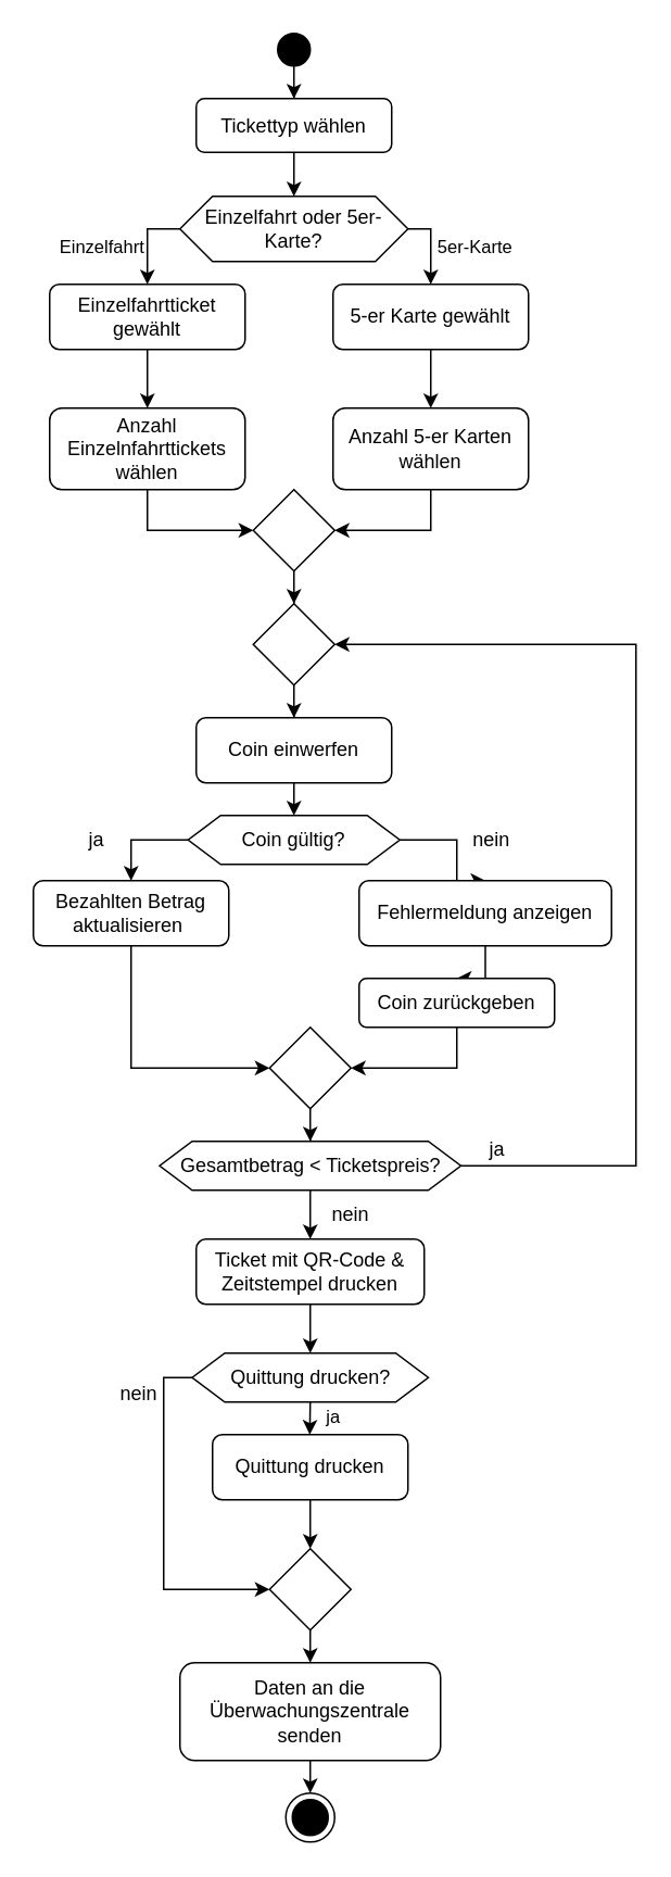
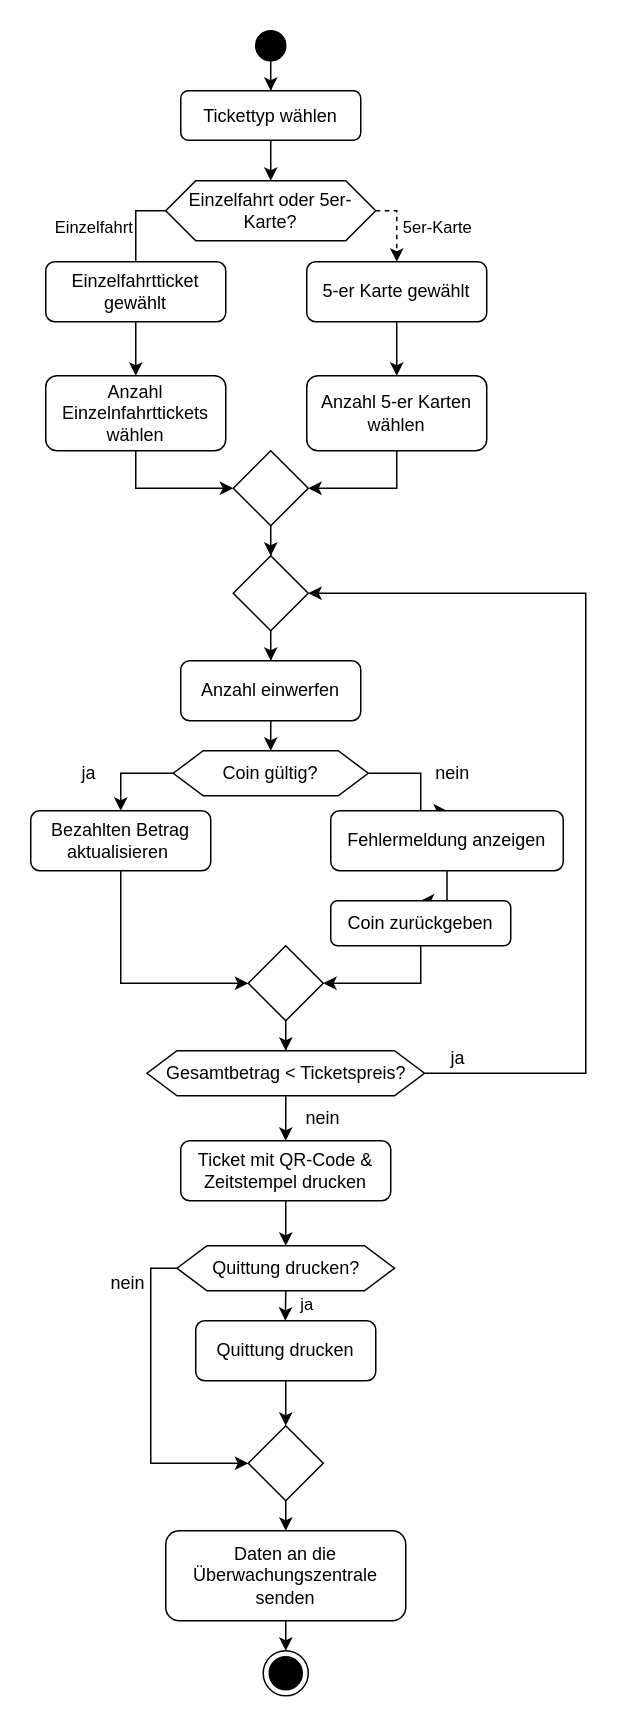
  <mxCell id="0" />
  <mxCell id="1" parent="0" />
  <mxCell id="2" style="edgeStyle=orthogonalEdgeStyle;rounded=0;orthogonalLoop=1;jettySize=auto;html=1;entryX=0.5;entryY=0;entryDx=0;entryDy=0;" parent="1" source="3" target="5" edge="1"><mxGeometry relative="1" as="geometry" /></mxCell>
  <mxCell id="3" value="" style="ellipse;whiteSpace=wrap;html=1;aspect=fixed;fillColor=#000000;" parent="1" vertex="1"><mxGeometry x="170" y="20" width="20" height="20" as="geometry" /></mxCell>
  <mxCell id="4" style="edgeStyle=orthogonalEdgeStyle;rounded=0;orthogonalLoop=1;jettySize=auto;html=1;entryX=0.5;entryY=0;entryDx=0;entryDy=0;" parent="1" source="5" target="14" edge="1"><mxGeometry relative="1" as="geometry" /></mxCell>
  <mxCell id="5" value="Tickettyp wählen" style="rounded=1;whiteSpace=wrap;html=1;" parent="1" vertex="1"><mxGeometry x="120" y="60" width="120" height="33" as="geometry" /></mxCell>
  <mxCell id="6" style="edgeStyle=orthogonalEdgeStyle;rounded=0;orthogonalLoop=1;jettySize=auto;html=1;" parent="1" source="7" edge="1"><mxGeometry relative="1" as="geometry"><mxPoint x="90" y="250" as="targetPoint" /></mxGeometry></mxCell>
  <mxCell id="7" value="Einzelfahrtticket gewählt" style="rounded=1;whiteSpace=wrap;html=1;" parent="1" vertex="1"><mxGeometry x="30" y="174" width="120" height="40" as="geometry" /></mxCell>
  <mxCell id="8" style="edgeStyle=orthogonalEdgeStyle;rounded=0;orthogonalLoop=1;jettySize=auto;html=1;" parent="1" source="9" edge="1"><mxGeometry relative="1" as="geometry"><mxPoint x="264" y="250" as="targetPoint" /></mxGeometry></mxCell>
  <mxCell id="9" value="5-er Karte gewählt" style="rounded=1;whiteSpace=wrap;html=1;" parent="1" vertex="1"><mxGeometry x="204" y="174" width="120" height="40" as="geometry" /></mxCell>
- <mxCell id="10" style="edgeStyle=orthogonalEdgeStyle;rounded=0;orthogonalLoop=1;jettySize=auto;html=1;entryX=0.5;entryY=0;entryDx=0;entryDy=0;exitX=1;exitY=0.5;exitDx=0;exitDy=0;" parent="1" source="14" target="9" edge="1"><mxGeometry relative="1" as="geometry"><Array as="points"><mxPoint x="264" y="140" /></Array></mxGeometry></mxCell>
+ <mxCell id="10" style="edgeStyle=orthogonalEdgeStyle;rounded=0;orthogonalLoop=1;jettySize=auto;html=1;entryX=0.5;entryY=0;entryDx=0;entryDy=0;exitX=1;exitY=0.5;exitDx=0;exitDy=0;dashed=1;" parent="1" source="14" target="9" edge="1"><mxGeometry relative="1" as="geometry"><Array as="points"><mxPoint x="264" y="140" /></Array></mxGeometry></mxCell>
  <mxCell id="11" value="5er-Karte" style="edgeLabel;html=1;align=center;verticalAlign=middle;resizable=0;points=[];" vertex="1" connectable="0" parent="10"><mxGeometry x="-0.109" y="2" relative="1" as="geometry"><mxPoint x="24" y="3" as="offset" /></mxGeometry></mxCell>
- <mxCell id="12" style="edgeStyle=orthogonalEdgeStyle;rounded=0;orthogonalLoop=1;jettySize=auto;html=1;entryX=0.5;entryY=0;entryDx=0;entryDy=0;exitX=0;exitY=0.5;exitDx=0;exitDy=0;" parent="1" source="14" target="7" edge="1"><mxGeometry relative="1" as="geometry"><Array as="points"><mxPoint x="90" y="140" /></Array></mxGeometry></mxCell>
+ <mxCell id="12" style="edgeStyle=orthogonalEdgeStyle;rounded=0;orthogonalLoop=1;jettySize=auto;html=1;entryX=0.5;entryY=0;entryDx=0;entryDy=0;exitX=0;exitY=0.5;exitDx=0;exitDy=0;endArrow=none;" parent="1" source="14" target="7" edge="1"><mxGeometry relative="1" as="geometry"><Array as="points"><mxPoint x="90" y="140" /></Array></mxGeometry></mxCell>
  <mxCell id="13" value="Einzelfahrt" style="edgeLabel;html=1;align=center;verticalAlign=middle;resizable=0;points=[];" vertex="1" connectable="0" parent="12"><mxGeometry x="-0.281" relative="1" as="geometry"><mxPoint x="-30" y="10" as="offset" /></mxGeometry></mxCell>
  <mxCell id="14" value="Einzelfahrt oder 5er-Karte?" style="shape=hexagon;perimeter=hexagonPerimeter2;whiteSpace=wrap;html=1;fixedSize=1;" parent="1" vertex="1"><mxGeometry x="110" y="120" width="140" height="40" as="geometry" /></mxCell>
  <mxCell id="15" style="edgeStyle=orthogonalEdgeStyle;rounded=0;orthogonalLoop=1;jettySize=auto;html=1;entryX=1;entryY=0.5;entryDx=0;entryDy=0;" parent="1" source="16" target="20" edge="1"><mxGeometry relative="1" as="geometry" /></mxCell>
  <mxCell id="16" value="Anzahl 5-er Karten wählen" style="rounded=1;whiteSpace=wrap;html=1;" parent="1" vertex="1"><mxGeometry x="204" y="250" width="120" height="50" as="geometry" /></mxCell>
  <mxCell id="17" style="edgeStyle=orthogonalEdgeStyle;rounded=0;orthogonalLoop=1;jettySize=auto;html=1;entryX=0;entryY=0.5;entryDx=0;entryDy=0;exitX=0.5;exitY=1;exitDx=0;exitDy=0;" parent="1" source="18" target="20" edge="1"><mxGeometry relative="1" as="geometry"><Array as="points"><mxPoint x="90" y="325" /></Array></mxGeometry></mxCell>
  <mxCell id="18" value="Anzahl Einzelnfahrttickets wählen" style="rounded=1;whiteSpace=wrap;html=1;" parent="1" vertex="1"><mxGeometry x="30" y="250" width="120" height="50" as="geometry" /></mxCell>
  <mxCell id="19" style="edgeStyle=orthogonalEdgeStyle;rounded=0;orthogonalLoop=1;jettySize=auto;html=1;entryX=0.5;entryY=0;entryDx=0;entryDy=0;" parent="1" source="20" target="22" edge="1"><mxGeometry relative="1" as="geometry" /></mxCell>
  <mxCell id="20" value="" style="rhombus;whiteSpace=wrap;html=1;" parent="1" vertex="1"><mxGeometry x="155" y="300" width="50" height="50" as="geometry" /></mxCell>
  <mxCell id="21" style="edgeStyle=orthogonalEdgeStyle;rounded=0;orthogonalLoop=1;jettySize=auto;html=1;entryX=0.5;entryY=0;entryDx=0;entryDy=0;" parent="1" source="22" target="24" edge="1"><mxGeometry relative="1" as="geometry"><mxPoint x="180" y="450" as="targetPoint" /></mxGeometry></mxCell>
  <mxCell id="22" value="" style="rhombus;whiteSpace=wrap;html=1;" parent="1" vertex="1"><mxGeometry x="155" y="370" width="50" height="50" as="geometry" /></mxCell>
  <mxCell id="23" style="edgeStyle=orthogonalEdgeStyle;rounded=0;orthogonalLoop=1;jettySize=auto;html=1;" parent="1" source="24" edge="1"><mxGeometry relative="1" as="geometry"><mxPoint x="180" y="500" as="targetPoint" /></mxGeometry></mxCell>
- <mxCell id="24" value="Coin einwerfen" style="rounded=1;whiteSpace=wrap;html=1;" parent="1" vertex="1"><mxGeometry x="120" y="440" width="120" height="40" as="geometry" /></mxCell>
+ <mxCell id="24" value="Anzahl einwerfen" style="rounded=1;whiteSpace=wrap;html=1;" parent="1" vertex="1"><mxGeometry x="120" y="440" width="120" height="40" as="geometry" /></mxCell>
  <mxCell id="25" style="edgeStyle=orthogonalEdgeStyle;rounded=0;orthogonalLoop=1;jettySize=auto;html=1;exitX=1;exitY=0.5;exitDx=0;exitDy=0;entryX=0.5;entryY=0;entryDx=0;entryDy=0;" parent="1" source="27" target="28" edge="1"><mxGeometry relative="1" as="geometry"><Array as="points"><mxPoint x="280" y="515" /></Array><mxPoint x="280" y="550" as="targetPoint" /></mxGeometry></mxCell>
  <mxCell id="26" style="edgeStyle=orthogonalEdgeStyle;rounded=0;orthogonalLoop=1;jettySize=auto;html=1;exitX=0;exitY=0.5;exitDx=0;exitDy=0;entryX=0.5;entryY=0;entryDx=0;entryDy=0;" edge="1" parent="1" source="27" target="31"><mxGeometry relative="1" as="geometry" /></mxCell>
  <mxCell id="27" value="Coin gültig?" style="shape=hexagon;perimeter=hexagonPerimeter2;whiteSpace=wrap;html=1;fixedSize=1;" parent="1" vertex="1"><mxGeometry x="115" y="500" width="130" height="30" as="geometry" /></mxCell>
  <mxCell id="28" value="Fehlermeldung anzeigen" style="rounded=1;whiteSpace=wrap;html=1;" parent="1" vertex="1"><mxGeometry x="220" y="540" width="155" height="40" as="geometry" /></mxCell>
  <mxCell id="29" value="nein" style="text;html=1;align=center;verticalAlign=middle;whiteSpace=wrap;rounded=0;" parent="1" vertex="1"><mxGeometry x="275" y="500" width="52.5" height="30" as="geometry" /></mxCell>
  <mxCell id="30" style="edgeStyle=orthogonalEdgeStyle;rounded=0;orthogonalLoop=1;jettySize=auto;html=1;entryX=0;entryY=0.5;entryDx=0;entryDy=0;exitX=0.5;exitY=1;exitDx=0;exitDy=0;" parent="1" source="31" target="35" edge="1"><mxGeometry relative="1" as="geometry"><Array as="points"><mxPoint x="80" y="655" /></Array></mxGeometry></mxCell>
  <mxCell id="31" value="Bezahlten Betrag aktualisieren&amp;nbsp;" style="rounded=1;whiteSpace=wrap;html=1;" parent="1" vertex="1"><mxGeometry x="20" y="540" width="120" height="40" as="geometry" /></mxCell>
  <mxCell id="32" style="edgeStyle=orthogonalEdgeStyle;rounded=0;orthogonalLoop=1;jettySize=auto;html=1;entryX=1;entryY=0.5;entryDx=0;entryDy=0;" parent="1" source="52" target="35" edge="1"><mxGeometry relative="1" as="geometry"><Array as="points"><mxPoint x="280" y="655" /></Array></mxGeometry></mxCell>
  <mxCell id="33" value="ja" style="text;html=1;align=center;verticalAlign=middle;whiteSpace=wrap;rounded=0;" parent="1" vertex="1"><mxGeometry x="34" y="500" width="50" height="30" as="geometry" /></mxCell>
  <mxCell id="34" style="edgeStyle=orthogonalEdgeStyle;rounded=0;orthogonalLoop=1;jettySize=auto;html=1;entryX=0.5;entryY=0;entryDx=0;entryDy=0;" parent="1" source="35" target="38" edge="1"><mxGeometry relative="1" as="geometry" /></mxCell>
  <mxCell id="35" value="" style="rhombus;whiteSpace=wrap;html=1;" parent="1" vertex="1"><mxGeometry x="165" y="630" width="50" height="50" as="geometry" /></mxCell>
  <mxCell id="36" style="edgeStyle=orthogonalEdgeStyle;rounded=0;orthogonalLoop=1;jettySize=auto;html=1;entryX=1;entryY=0.5;entryDx=0;entryDy=0;exitX=1;exitY=0.5;exitDx=0;exitDy=0;" parent="1" source="38" target="22" edge="1"><mxGeometry relative="1" as="geometry"><mxPoint x="440" y="448.621" as="targetPoint" /><Array as="points"><mxPoint x="390" y="715" /><mxPoint x="390" y="395" /></Array></mxGeometry></mxCell>
  <mxCell id="37" style="edgeStyle=orthogonalEdgeStyle;rounded=0;orthogonalLoop=1;jettySize=auto;html=1;entryX=0.5;entryY=0;entryDx=0;entryDy=0;" parent="1" source="38" target="41" edge="1"><mxGeometry relative="1" as="geometry"><mxPoint x="190" y="830" as="targetPoint" /></mxGeometry></mxCell>
  <mxCell id="38" value="Gesamtbetrag &amp;lt; Ticketspreis?" style="shape=hexagon;perimeter=hexagonPerimeter2;whiteSpace=wrap;html=1;fixedSize=1;" parent="1" vertex="1"><mxGeometry x="97.5" y="700" width="185" height="30" as="geometry" /></mxCell>
  <mxCell id="39" value="ja" style="text;html=1;align=center;verticalAlign=middle;whiteSpace=wrap;rounded=0;" parent="1" vertex="1"><mxGeometry x="275" y="690" width="60" height="30" as="geometry" /></mxCell>
  <mxCell id="40" style="edgeStyle=orthogonalEdgeStyle;rounded=0;orthogonalLoop=1;jettySize=auto;html=1;" parent="1" source="41" edge="1"><mxGeometry relative="1" as="geometry"><mxPoint x="190" y="830" as="targetPoint" /></mxGeometry></mxCell>
  <mxCell id="41" value="Ticket mit QR-Code &amp;amp; Zeitstempel drucken" style="rounded=1;whiteSpace=wrap;html=1;" parent="1" vertex="1"><mxGeometry x="120" y="760" width="140" height="40" as="geometry" /></mxCell>
  <mxCell id="42" value="nein" style="text;html=1;align=center;verticalAlign=middle;whiteSpace=wrap;rounded=0;" parent="1" vertex="1"><mxGeometry x="200" y="730" width="30" height="30" as="geometry" /></mxCell>
  <mxCell id="43" style="edgeStyle=orthogonalEdgeStyle;rounded=0;orthogonalLoop=1;jettySize=auto;html=1;entryX=0;entryY=0.5;entryDx=0;entryDy=0;" parent="1" source="44" edge="1" target="55"><mxGeometry relative="1" as="geometry"><mxPoint x="90" y="970" as="targetPoint" /><Array as="points"><mxPoint x="100" y="845" /><mxPoint x="100" y="975" /></Array></mxGeometry></mxCell>
  <mxCell id="44" value="Quittung drucken?" style="shape=hexagon;perimeter=hexagonPerimeter2;whiteSpace=wrap;html=1;fixedSize=1;" parent="1" vertex="1"><mxGeometry x="117.5" y="830" width="145" height="30" as="geometry" /></mxCell>
  <mxCell id="45" style="edgeStyle=orthogonalEdgeStyle;rounded=0;orthogonalLoop=1;jettySize=auto;html=1;exitX=0.5;exitY=1;exitDx=0;exitDy=0;entryX=0.5;entryY=0;entryDx=0;entryDy=0;" edge="1" parent="1" source="46" target="56"><mxGeometry relative="1" as="geometry" /></mxCell>
  <mxCell id="46" value="Daten an die Überwachungszentrale senden" style="rounded=1;whiteSpace=wrap;html=1;" parent="1" vertex="1"><mxGeometry x="110" y="1020" width="160" height="60" as="geometry" /></mxCell>
  <mxCell id="47" style="edgeStyle=orthogonalEdgeStyle;rounded=0;orthogonalLoop=1;jettySize=auto;html=1;exitX=0.5;exitY=1;exitDx=0;exitDy=0;entryX=0.5;entryY=0;entryDx=0;entryDy=0;" edge="1" parent="1" source="48" target="55"><mxGeometry relative="1" as="geometry" /></mxCell>
  <mxCell id="48" value="Quittung drucken" style="rounded=1;whiteSpace=wrap;html=1;" parent="1" vertex="1"><mxGeometry x="130" y="880" width="120" height="40" as="geometry" /></mxCell>
  <mxCell id="49" value="nein" style="text;html=1;align=center;verticalAlign=middle;whiteSpace=wrap;rounded=0;" parent="1" vertex="1"><mxGeometry x="55" y="840" width="60" height="30" as="geometry" /></mxCell>
  <mxCell id="50" value="" style="endArrow=classic;html=1;rounded=0;entryX=0.5;entryY=0;entryDx=0;entryDy=0;exitX=0.5;exitY=1;exitDx=0;exitDy=0;" parent="1" target="46" edge="1" source="55"><mxGeometry width="50" height="50" relative="1" as="geometry"><mxPoint x="200" y="1130" as="sourcePoint" /><mxPoint x="300" y="1160" as="targetPoint" /></mxGeometry></mxCell>
  <mxCell id="51" value="" style="edgeStyle=orthogonalEdgeStyle;rounded=0;orthogonalLoop=1;jettySize=auto;html=1;" edge="1" parent="1" source="28" target="52"><mxGeometry relative="1" as="geometry"><mxPoint x="280" y="580" as="sourcePoint" /><mxPoint x="280" y="640" as="targetPoint" /></mxGeometry></mxCell>
  <mxCell id="52" value="Coin zurückgeben" style="rounded=1;whiteSpace=wrap;html=1;" parent="1" vertex="1"><mxGeometry x="220" y="600" width="120" height="30" as="geometry" /></mxCell>
  <mxCell id="53" style="edgeStyle=orthogonalEdgeStyle;rounded=0;orthogonalLoop=1;jettySize=auto;html=1;exitX=0.5;exitY=1;exitDx=0;exitDy=0;entryX=0.162;entryY=0.667;entryDx=0;entryDy=0;entryPerimeter=0;" edge="1" parent="1" source="44"><mxGeometry relative="1" as="geometry"><mxPoint x="189.72" y="880.01" as="targetPoint" /></mxGeometry></mxCell>
  <mxCell id="54" value="ja" style="edgeLabel;html=1;align=center;verticalAlign=middle;resizable=0;points=[];" vertex="1" connectable="0" parent="53"><mxGeometry x="-0.194" y="3" relative="1" as="geometry"><mxPoint x="11" as="offset" /></mxGeometry></mxCell>
  <mxCell id="55" value="" style="rhombus;whiteSpace=wrap;html=1;" vertex="1" parent="1"><mxGeometry x="165" y="950" width="50" height="50" as="geometry" /></mxCell>
  <mxCell id="56" value="" style="ellipse;html=1;shape=endState;fillColor=strokeColor;" vertex="1" parent="1"><mxGeometry x="175" y="1100" width="30" height="30" as="geometry" /></mxCell>
